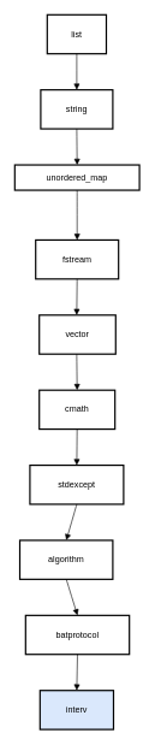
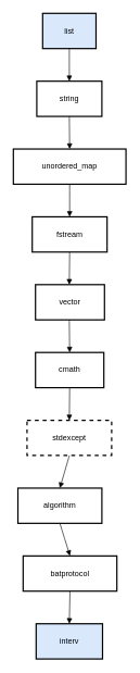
  <mxCell id="0" />
  <mxCell id="1" parent="0" />
- <mxCell id="2" value="list" style="whiteSpace=wrap;strokeWidth=2;" vertex="1" parent="1"><mxGeometry x="65" y="20" width="82" height="54" as="geometry" /></mxCell>
+ <mxCell id="2" value="list" style="whiteSpace=wrap;strokeWidth=2;fillColor=#dae8fc;" vertex="1" parent="1"><mxGeometry x="65" y="20" width="82" height="54" as="geometry" /></mxCell>
  <mxCell id="3" value="string" style="whiteSpace=wrap;strokeWidth=2;" vertex="1" parent="1"><mxGeometry x="56" y="124" width="100" height="54" as="geometry" /></mxCell>
- <mxCell id="4" value="unordered_map" style="whiteSpace=wrap;strokeWidth=2;" vertex="1" parent="1"><mxGeometry x="20" y="228" width="173" height="35" as="geometry" /></mxCell>
+ <mxCell id="4" value="unordered_map" style="whiteSpace=wrap;strokeWidth=2;" vertex="1" parent="1"><mxGeometry x="20" y="228" width="173" height="54" as="geometry" /></mxCell>
  <mxCell id="5" value="fstream" style="whiteSpace=wrap;strokeWidth=2;" vertex="1" parent="1"><mxGeometry x="49" y="332" width="115" height="54" as="geometry" /></mxCell>
  <mxCell id="6" value="vector" style="whiteSpace=wrap;strokeWidth=2;" vertex="1" parent="1"><mxGeometry x="54" y="436" width="106" height="54" as="geometry" /></mxCell>
  <mxCell id="7" value="cmath" style="whiteSpace=wrap;strokeWidth=2;" vertex="1" parent="1"><mxGeometry x="54" y="540" width="105" height="54" as="geometry" /></mxCell>
- <mxCell id="8" value="stdexcept" style="whiteSpace=wrap;strokeWidth=2;" vertex="1" parent="1"><mxGeometry x="41" y="644" width="130" height="54" as="geometry" /></mxCell>
+ <mxCell id="8" value="stdexcept" style="whiteSpace=wrap;strokeWidth=2;dashed=1;" vertex="1" parent="1"><mxGeometry x="41" y="644" width="130" height="54" as="geometry" /></mxCell>
  <mxCell id="9" value="algorithm" style="whiteSpace=wrap;strokeWidth=2;" vertex="1" parent="1"><mxGeometry x="27" y="748" width="129" height="54" as="geometry" /></mxCell>
  <mxCell id="10" value="batprotocol" style="whiteSpace=wrap;strokeWidth=2;" vertex="1" parent="1"><mxGeometry x="35" y="852" width="144" height="54" as="geometry" /></mxCell>
  <mxCell id="11" value="interv" style="whiteSpace=wrap;strokeWidth=2;fillColor=#dae8fc;" vertex="1" parent="1"><mxGeometry x="55" y="956" width="102" height="54" as="geometry" /></mxCell>
  <mxCell id="12" value="" style="curved=1;startArrow=none;endArrow=block;exitX=0.5;exitY=1;entryX=0.5;entryY=0;" edge="1" parent="1" source="2" target="3"><mxGeometry relative="1" as="geometry"><Array as="points" /></mxGeometry></mxCell>
  <mxCell id="13" value="" style="curved=1;startArrow=none;endArrow=block;exitX=0.5;exitY=1;entryX=0.5;entryY=0;" edge="1" parent="1" source="3" target="4"><mxGeometry relative="1" as="geometry"><Array as="points" /></mxGeometry></mxCell>
  <mxCell id="14" value="" style="curved=1;startArrow=none;endArrow=block;exitX=0.5;exitY=1;entryX=0.5;entryY=0;" edge="1" parent="1" source="4" target="5"><mxGeometry relative="1" as="geometry"><Array as="points" /></mxGeometry></mxCell>
  <mxCell id="15" value="" style="curved=1;startArrow=none;endArrow=block;exitX=0.5;exitY=1;entryX=0.49;entryY=0;" edge="1" parent="1" source="5" target="6"><mxGeometry relative="1" as="geometry"><Array as="points" /></mxGeometry></mxCell>
  <mxCell id="16" value="" style="curved=1;startArrow=none;endArrow=block;exitX=0.49;exitY=1;entryX=0.5;entryY=0;" edge="1" parent="1" source="6" target="7"><mxGeometry relative="1" as="geometry"><Array as="points" /></mxGeometry></mxCell>
  <mxCell id="17" value="" style="curved=1;startArrow=none;endArrow=block;exitX=0.5;exitY=1;entryX=0.5;entryY=0;" edge="1" parent="1" source="7" target="8"><mxGeometry relative="1" as="geometry"><Array as="points" /></mxGeometry></mxCell>
  <mxCell id="18" value="" style="curved=1;startArrow=none;endArrow=block;exitX=0.5;exitY=1;entryX=0.5;entryY=0;" edge="1" parent="1" source="8" target="9"><mxGeometry relative="1" as="geometry"><Array as="points" /></mxGeometry></mxCell>
  <mxCell id="19" value="" style="curved=1;startArrow=none;endArrow=block;exitX=0.5;exitY=1;entryX=0.5;entryY=0;" edge="1" parent="1" source="9" target="10"><mxGeometry relative="1" as="geometry"><Array as="points" /></mxGeometry></mxCell>
  <mxCell id="20" value="" style="curved=1;startArrow=none;endArrow=block;exitX=0.5;exitY=1;entryX=0.5;entryY=0;" edge="1" parent="1" source="10" target="11"><mxGeometry relative="1" as="geometry"><Array as="points" /></mxGeometry></mxCell>
